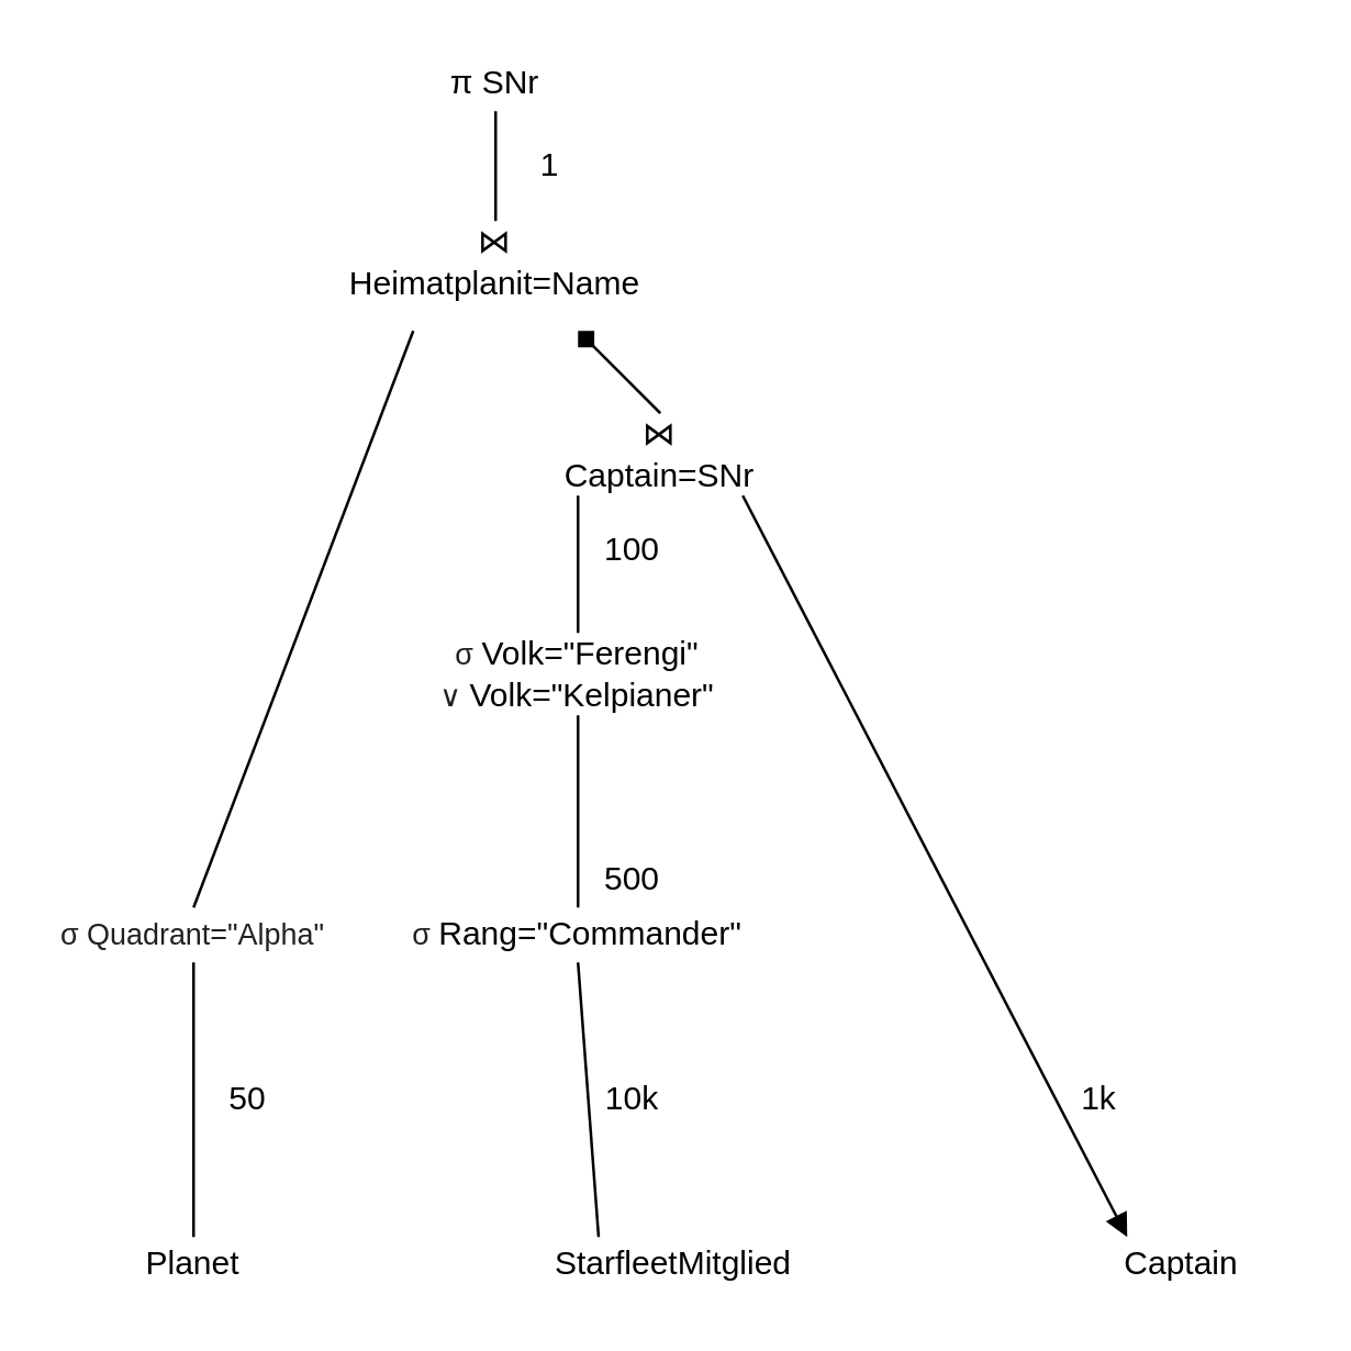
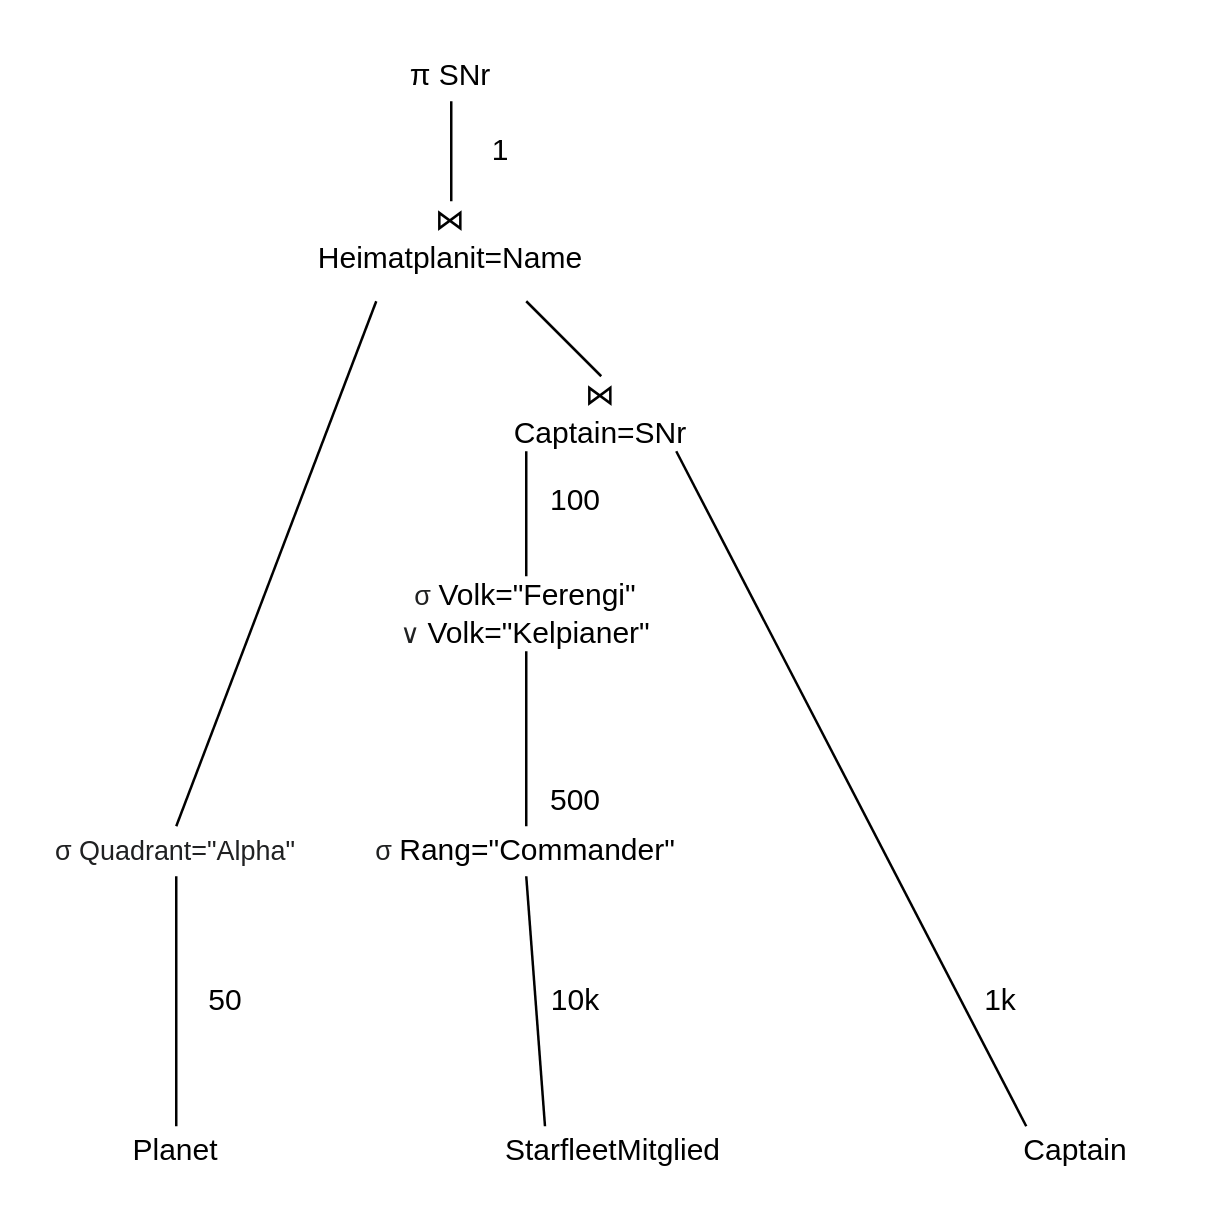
  <mxCell id="0" />
  <mxCell id="1" parent="0" />
  <mxCell id="2" value="π SNr" style="text;html=1;strokeColor=none;fillColor=none;align=center;verticalAlign=middle;whiteSpace=wrap;rounded=0;fontFamily=Helvetica;" parent="1" vertex="1"><mxGeometry x="160" y="20" width="40" height="20" as="geometry" /></mxCell>
  <mxCell id="3" value="" style="endArrow=none;html=1;entryX=0.5;entryY=1;entryDx=0;entryDy=0;fontFamily=Helvetica;" parent="1" target="2" edge="1"><mxGeometry width="50" height="50" relative="1" as="geometry"><mxPoint x="180" y="80" as="sourcePoint" /><mxPoint x="410" y="580" as="targetPoint" /></mxGeometry></mxCell>
  <mxCell id="4" value="1" style="text;html=1;strokeColor=none;fillColor=none;align=center;verticalAlign=middle;whiteSpace=wrap;rounded=0;fontFamily=Helvetica;" parent="1" vertex="1"><mxGeometry x="190" y="50" width="20" height="20" as="geometry" /></mxCell>
  <mxCell id="5" value="&lt;div&gt;&lt;font style=&quot;font-size: 12px&quot;&gt;&lt;span style=&quot;background-color: rgb(255 , 255 , 255)&quot;&gt;⋈&lt;br&gt;Heimatplanit=Name&lt;/span&gt;&lt;/font&gt;&lt;/div&gt;" style="text;html=1;strokeColor=none;fillColor=none;align=center;verticalAlign=middle;whiteSpace=wrap;rounded=0;fontFamily=Helvetica;" parent="1" vertex="1"><mxGeometry x="120" y="70" width="120" height="50" as="geometry" /></mxCell>
- <mxCell id="6" value="" style="endArrow=diamond;html=1;fontFamily=Helvetica;fontColor=#000000;entryX=0.75;entryY=1;entryDx=0;entryDy=0;exitX=0.5;exitY=0;exitDx=0;exitDy=0;" parent="1" target="5" edge="1" source="20"><mxGeometry width="50" height="50" relative="1" as="geometry"><mxPoint x="240" y="160" as="sourcePoint" /><mxPoint x="290" y="340" as="targetPoint" /></mxGeometry></mxCell>
+ <mxCell id="6" value="" style="endArrow=none;html=1;fontFamily=Helvetica;fontColor=#000000;entryX=0.75;entryY=1;entryDx=0;entryDy=0;exitX=0.5;exitY=0;exitDx=0;exitDy=0;" parent="1" target="5" edge="1" source="20"><mxGeometry width="50" height="50" relative="1" as="geometry"><mxPoint x="240" y="160" as="sourcePoint" /><mxPoint x="290" y="340" as="targetPoint" /></mxGeometry></mxCell>
  <mxCell id="7" value="&lt;span style=&quot;color: rgb(32 , 33 , 34) ; font-size: 10.78px ; text-align: left&quot;&gt;σ&amp;nbsp;&lt;/span&gt;Volk=&quot;Ferengi&quot;&lt;br&gt;&lt;span style=&quot;text-align: left&quot;&gt;&lt;font color=&quot;#202122&quot;&gt;&lt;span style=&quot;font-size: 10.78px&quot;&gt;∨&amp;nbsp;&lt;/span&gt;&lt;/font&gt;&lt;/span&gt;Volk=&quot;Kelpianer&quot;" style="text;html=1;strokeColor=none;fillColor=none;align=center;verticalAlign=middle;whiteSpace=wrap;rounded=0;fontFamily=Helvetica;" parent="1" vertex="1"><mxGeometry x="160" y="230" width="100" height="30" as="geometry" /></mxCell>
  <mxCell id="8" value="StarfleetMitglied" style="text;html=1;strokeColor=none;fillColor=none;align=center;verticalAlign=middle;whiteSpace=wrap;rounded=0;fontFamily=Helvetica;fontColor=#000000;" parent="1" vertex="1"><mxGeometry x="190" y="450" width="110" height="20" as="geometry" /></mxCell>
  <mxCell id="9" value="" style="endArrow=none;html=1;fontFamily=Helvetica;fontColor=#000000;exitX=0.25;exitY=0;exitDx=0;exitDy=0;entryX=0.5;entryY=1;entryDx=0;entryDy=0;" parent="1" source="8" edge="1" target="22"><mxGeometry width="50" height="50" relative="1" as="geometry"><mxPoint x="160" y="420" as="sourcePoint" /><mxPoint x="210" y="370" as="targetPoint" /></mxGeometry></mxCell>
  <mxCell id="10" value="Captain" style="text;html=1;strokeColor=none;fillColor=none;align=center;verticalAlign=middle;whiteSpace=wrap;rounded=0;fontFamily=Helvetica;fontColor=#000000;" parent="1" vertex="1"><mxGeometry x="390" y="450" width="80" height="20" as="geometry" /></mxCell>
- <mxCell id="11" value="" style="endArrow=block;html=1;fontFamily=Helvetica;fontColor=#000000;entryX=0.25;entryY=0;entryDx=0;entryDy=0;exitX=0.75;exitY=1;exitDx=0;exitDy=0;" parent="1" source="20" target="10" edge="1"><mxGeometry width="50" height="50" relative="1" as="geometry"><mxPoint x="320" y="410" as="sourcePoint" /><mxPoint x="480" y="510" as="targetPoint" /></mxGeometry></mxCell>
+ <mxCell id="11" value="" style="endArrow=none;html=1;fontFamily=Helvetica;fontColor=#000000;entryX=0.25;entryY=0;entryDx=0;entryDy=0;exitX=0.75;exitY=1;exitDx=0;exitDy=0;" parent="1" source="20" target="10" edge="1"><mxGeometry width="50" height="50" relative="1" as="geometry"><mxPoint x="320" y="410" as="sourcePoint" /><mxPoint x="480" y="510" as="targetPoint" /></mxGeometry></mxCell>
  <mxCell id="12" value="500" style="text;html=1;strokeColor=none;fillColor=none;align=center;verticalAlign=middle;whiteSpace=wrap;rounded=0;fontFamily=Helvetica;" parent="1" vertex="1"><mxGeometry x="210" y="310" width="40" height="20" as="geometry" /></mxCell>
  <mxCell id="13" value="1k" style="text;html=1;strokeColor=none;fillColor=none;align=center;verticalAlign=middle;whiteSpace=wrap;rounded=0;fontFamily=Helvetica;" parent="1" vertex="1"><mxGeometry x="380" y="390" width="40" height="20" as="geometry" /></mxCell>
  <mxCell id="14" value="10k" style="text;html=1;strokeColor=none;fillColor=none;align=center;verticalAlign=middle;whiteSpace=wrap;rounded=0;fontFamily=Helvetica;" parent="1" vertex="1"><mxGeometry x="210" y="390" width="40" height="20" as="geometry" /></mxCell>
  <mxCell id="15" value="Planet" style="text;html=1;strokeColor=none;fillColor=none;align=center;verticalAlign=middle;whiteSpace=wrap;rounded=0;fontFamily=Helvetica;fontColor=#000000;" parent="1" vertex="1"><mxGeometry x="50" y="450" width="40" height="20" as="geometry" /></mxCell>
  <mxCell id="16" value="" style="endArrow=none;html=1;fontFamily=Helvetica;fontColor=#000000;" parent="1" edge="1"><mxGeometry width="50" height="50" relative="1" as="geometry"><mxPoint x="70" y="450" as="sourcePoint" /><mxPoint x="70" y="350" as="targetPoint" /></mxGeometry></mxCell>
  <mxCell id="17" value="50" style="text;html=1;strokeColor=none;fillColor=none;align=center;verticalAlign=middle;whiteSpace=wrap;rounded=0;fontFamily=Helvetica;fontColor=#000000;" parent="1" vertex="1"><mxGeometry x="70" y="390" width="40" height="20" as="geometry" /></mxCell>
  <mxCell id="18" value="&lt;span style=&quot;color: rgb(32 , 33 , 34) ; font-size: 10.78px ; text-align: left&quot;&gt;σ Quadrant=&quot;Alpha&quot;&lt;/span&gt;" style="text;html=1;strokeColor=none;fillColor=none;align=center;verticalAlign=middle;whiteSpace=wrap;rounded=0;fontFamily=Helvetica;" vertex="1" parent="1"><mxGeometry x="20" y="330" width="100" height="20" as="geometry" /></mxCell>
  <mxCell id="19" value="" style="endArrow=none;html=1;entryX=0.25;entryY=1;entryDx=0;entryDy=0;exitX=0.5;exitY=0;exitDx=0;exitDy=0;" edge="1" parent="1" source="18" target="5"><mxGeometry width="50" height="50" relative="1" as="geometry"><mxPoint x="80" y="390" as="sourcePoint" /><mxPoint x="130" y="340" as="targetPoint" /></mxGeometry></mxCell>
  <mxCell id="20" value="&lt;div&gt;&lt;font style=&quot;font-size: 12px&quot;&gt;&lt;span style=&quot;background-color: rgb(255 , 255 , 255)&quot;&gt;⋈&lt;br&gt;Captain=SNr&lt;/span&gt;&lt;/font&gt;&lt;/div&gt;" style="text;html=1;strokeColor=none;fillColor=none;align=center;verticalAlign=middle;whiteSpace=wrap;rounded=0;fontFamily=Helvetica;" vertex="1" parent="1"><mxGeometry x="180" y="150" width="120" height="30" as="geometry" /></mxCell>
  <mxCell id="21" value="" style="endArrow=none;html=1;entryX=0.25;entryY=1;entryDx=0;entryDy=0;" edge="1" parent="1" target="20"><mxGeometry width="50" height="50" relative="1" as="geometry"><mxPoint x="210" y="230" as="sourcePoint" /><mxPoint x="230" y="190" as="targetPoint" /></mxGeometry></mxCell>
  <mxCell id="22" value="&lt;span style=&quot;color: rgb(32, 33, 34); font-size: 10.78px; text-align: left;&quot;&gt;σ&amp;nbsp;&lt;/span&gt;Rang=&quot;Commander&quot;" style="text;html=1;strokeColor=none;fillColor=none;align=center;verticalAlign=middle;whiteSpace=wrap;rounded=0;fontFamily=Helvetica;" vertex="1" parent="1"><mxGeometry x="150" y="330" width="120" height="20" as="geometry" /></mxCell>
  <mxCell id="23" value="" style="endArrow=none;html=1;exitX=0.5;exitY=0;exitDx=0;exitDy=0;entryX=0.5;entryY=1;entryDx=0;entryDy=0;" edge="1" parent="1" source="22" target="7"><mxGeometry width="50" height="50" relative="1" as="geometry"><mxPoint x="330" y="330" as="sourcePoint" /><mxPoint x="380" y="280" as="targetPoint" /></mxGeometry></mxCell>
  <mxCell id="24" value="100" style="text;html=1;strokeColor=none;fillColor=none;align=center;verticalAlign=middle;whiteSpace=wrap;rounded=0;fontFamily=Helvetica;" vertex="1" parent="1"><mxGeometry x="210" y="190" width="40" height="20" as="geometry" /></mxCell>
